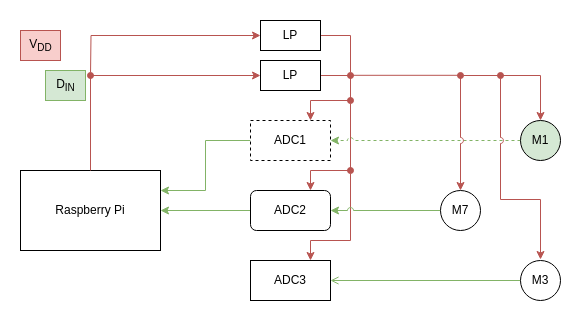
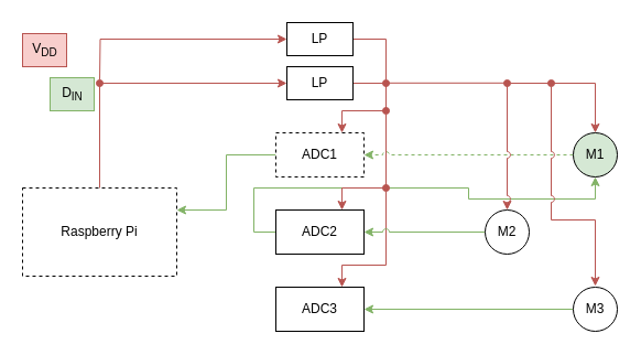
  <mxCell id="0" />
  <mxCell id="1" parent="0" />
  <mxCell id="2" style="edgeStyle=orthogonalEdgeStyle;rounded=0;orthogonalLoop=1;jettySize=auto;html=1;exitX=0;exitY=0.5;exitDx=0;exitDy=0;entryX=1;entryY=0.25;entryDx=0;entryDy=0;fillColor=#d5e8d4;strokeColor=#82b366;" edge="1" parent="1" source="4" target="17"><mxGeometry relative="1" as="geometry" /></mxCell>
  <mxCell id="3" style="edgeStyle=orthogonalEdgeStyle;rounded=0;orthogonalLoop=1;jettySize=auto;html=1;exitX=0.75;exitY=0;exitDx=0;exitDy=0;entryX=1;entryY=0.5;entryDx=0;entryDy=0;endArrow=none;endFill=0;startArrow=classic;startFill=1;fillColor=#f8cecc;strokeColor=#b85450;" edge="1" parent="1" source="4" target="22"><mxGeometry relative="1" as="geometry"><Array as="points"><mxPoint x="310" y="100" /><mxPoint x="350" y="100" /><mxPoint x="350" y="75" /></Array></mxGeometry></mxCell>
  <mxCell id="4" value="ADC1" style="rounded=0;whiteSpace=wrap;html=1;dashed=1;" vertex="1" parent="1"><mxGeometry x="250" y="120" width="80" height="40" as="geometry" /></mxCell>
- <mxCell id="5" style="edgeStyle=orthogonalEdgeStyle;rounded=0;orthogonalLoop=1;jettySize=auto;html=1;exitX=0;exitY=0.5;exitDx=0;exitDy=0;entryX=1;entryY=0.5;entryDx=0;entryDy=0;fillColor=#d5e8d4;strokeColor=#82b366;" edge="1" parent="1" source="7" target="17"><mxGeometry relative="1" as="geometry" /></mxCell>
+ <mxCell id="5" style="edgeStyle=orthogonalEdgeStyle;rounded=0;orthogonalLoop=1;jettySize=auto;html=1;exitX=0;exitY=0.5;exitDx=0;exitDy=0;fillColor=#d5e8d4;strokeColor=#82b366;" edge="1" parent="1" source="7" target="12"><mxGeometry relative="1" as="geometry" /></mxCell>
  <mxCell id="6" style="edgeStyle=orthogonalEdgeStyle;rounded=0;orthogonalLoop=1;jettySize=auto;html=1;exitX=0.75;exitY=0;exitDx=0;exitDy=0;endArrow=oval;endFill=1;jumpStyle=arc;startArrow=classic;startFill=1;fillColor=#f8cecc;strokeColor=#b85450;" edge="1" parent="1" source="7"><mxGeometry relative="1" as="geometry"><mxPoint x="350" y="100" as="targetPoint" /><Array as="points"><mxPoint x="310" y="170" /><mxPoint x="350" y="170" /></Array></mxGeometry></mxCell>
- <mxCell id="7" value="ADC2" style="whiteSpace=wrap;html=1;rounded=1;" vertex="1" parent="1"><mxGeometry x="250" y="190" width="80" height="40" as="geometry" /></mxCell>
+ <mxCell id="7" value="ADC2" style="rounded=0;whiteSpace=wrap;html=1;" vertex="1" parent="1"><mxGeometry x="250" y="190" width="80" height="40" as="geometry" /></mxCell>
  <mxCell id="8" style="edgeStyle=orthogonalEdgeStyle;rounded=0;orthogonalLoop=1;jettySize=auto;html=1;exitX=0.75;exitY=0;exitDx=0;exitDy=0;endArrow=oval;endFill=1;jumpStyle=arc;startArrow=classic;startFill=1;fillColor=#f8cecc;strokeColor=#b85450;" edge="1" parent="1" source="9"><mxGeometry relative="1" as="geometry"><mxPoint x="350" y="170" as="targetPoint" /><Array as="points"><mxPoint x="310" y="240" /><mxPoint x="350" y="240" /></Array></mxGeometry></mxCell>
  <mxCell id="9" value="ADC3" style="rounded=0;whiteSpace=wrap;html=1;" vertex="1" parent="1"><mxGeometry x="250" y="260" width="80" height="40" as="geometry" /></mxCell>
  <mxCell id="10" style="edgeStyle=orthogonalEdgeStyle;rounded=0;orthogonalLoop=1;jettySize=auto;html=1;exitX=0;exitY=0.5;exitDx=0;exitDy=0;entryX=1;entryY=0.5;entryDx=0;entryDy=0;jumpStyle=arc;fillColor=#d5e8d4;strokeColor=#82b366;dashed=1;" edge="1" parent="1" source="12" target="4"><mxGeometry relative="1" as="geometry" /></mxCell>
  <mxCell id="11" style="edgeStyle=orthogonalEdgeStyle;rounded=0;jumpStyle=arc;orthogonalLoop=1;jettySize=auto;html=1;startArrow=classic;startFill=1;endArrow=oval;endFill=1;exitX=0.5;exitY=0;exitDx=0;exitDy=0;fillColor=#f8cecc;strokeColor=#b85450;" edge="1" parent="1" source="12"><mxGeometry relative="1" as="geometry"><mxPoint x="460" y="75" as="targetPoint" /><mxPoint x="540" y="110" as="sourcePoint" /><Array as="points"><mxPoint x="540" y="75" /></Array></mxGeometry></mxCell>
  <mxCell id="12" value="M1" style="ellipse;whiteSpace=wrap;html=1;aspect=fixed;fillColor=#d5e8d4;" vertex="1" parent="1"><mxGeometry x="520" y="120" width="40" height="40" as="geometry" /></mxCell>
- <mxCell id="13" style="edgeStyle=orthogonalEdgeStyle;rounded=0;orthogonalLoop=1;jettySize=auto;html=1;exitX=0;exitY=0.5;exitDx=0;exitDy=0;entryX=1;entryY=0.5;entryDx=0;entryDy=0;jumpStyle=arc;fillColor=#d5e8d4;strokeColor=#82b366;endArrow=open;" edge="1" parent="1" source="14" target="9"><mxGeometry relative="1" as="geometry" /></mxCell>
+ <mxCell id="13" style="edgeStyle=orthogonalEdgeStyle;rounded=0;orthogonalLoop=1;jettySize=auto;html=1;exitX=0;exitY=0.5;exitDx=0;exitDy=0;entryX=1;entryY=0.5;entryDx=0;entryDy=0;jumpStyle=arc;fillColor=#d5e8d4;strokeColor=#82b366;" edge="1" parent="1" source="14" target="9"><mxGeometry relative="1" as="geometry" /></mxCell>
  <mxCell id="14" value="M3" style="ellipse;whiteSpace=wrap;html=1;aspect=fixed;" vertex="1" parent="1"><mxGeometry x="520" y="260" width="40" height="40" as="geometry" /></mxCell>
  <mxCell id="15" style="edgeStyle=orthogonalEdgeStyle;rounded=0;orthogonalLoop=1;jettySize=auto;html=1;jumpStyle=arc;fillColor=#d5e8d4;strokeColor=#82b366;" edge="1" parent="1" source="16" target="7"><mxGeometry relative="1" as="geometry" /></mxCell>
- <mxCell id="16" value="M7" style="ellipse;whiteSpace=wrap;html=1;aspect=fixed;" vertex="1" parent="1"><mxGeometry x="440" y="190" width="40" height="40" as="geometry" /></mxCell>
- <mxCell id="17" value="Raspberry Pi" style="rounded=0;whiteSpace=wrap;html=1;" vertex="1" parent="1"><mxGeometry x="20" y="170" width="140" height="80" as="geometry" /></mxCell>
+ <mxCell id="16" value="M2" style="ellipse;whiteSpace=wrap;html=1;aspect=fixed;" vertex="1" parent="1"><mxGeometry x="440" y="190" width="40" height="40" as="geometry" /></mxCell>
+ <mxCell id="17" value="Raspberry Pi" style="rounded=0;whiteSpace=wrap;html=1;dashed=1;" vertex="1" parent="1"><mxGeometry x="20" y="170" width="140" height="80" as="geometry" /></mxCell>
  <mxCell id="18" style="edgeStyle=orthogonalEdgeStyle;rounded=0;jumpStyle=arc;orthogonalLoop=1;jettySize=auto;html=1;exitX=0;exitY=0.5;exitDx=0;exitDy=0;endArrow=oval;endFill=1;startArrow=classic;startFill=1;fillColor=#f8cecc;strokeColor=#b85450;" edge="1" parent="1" source="20"><mxGeometry relative="1" as="geometry"><mxPoint x="90" y="75" as="targetPoint" /><mxPoint x="260" y="40" as="sourcePoint" /></mxGeometry></mxCell>
  <mxCell id="19" style="edgeStyle=orthogonalEdgeStyle;rounded=0;jumpStyle=arc;orthogonalLoop=1;jettySize=auto;html=1;exitX=1;exitY=0.5;exitDx=0;exitDy=0;startArrow=none;startFill=0;endArrow=oval;endFill=1;fillColor=#f8cecc;strokeColor=#b85450;" edge="1" parent="1" source="20"><mxGeometry relative="1" as="geometry"><mxPoint x="350" y="75" as="targetPoint" /><mxPoint x="320" y="40" as="sourcePoint" /><Array as="points"><mxPoint x="350" y="35" /></Array></mxGeometry></mxCell>
  <mxCell id="20" value="LP" style="rounded=0;whiteSpace=wrap;html=1;" vertex="1" parent="1"><mxGeometry x="260" y="20" width="60" height="30" as="geometry" /></mxCell>
  <mxCell id="21" style="edgeStyle=orthogonalEdgeStyle;rounded=0;jumpStyle=arc;orthogonalLoop=1;jettySize=auto;html=1;entryX=0.5;entryY=0;entryDx=0;entryDy=0;endArrow=none;endFill=0;startArrow=classic;startFill=1;fillColor=#f8cecc;strokeColor=#b85450;" edge="1" parent="1" source="22" target="17"><mxGeometry relative="1" as="geometry"><Array as="points"><mxPoint x="90" y="75" /></Array></mxGeometry></mxCell>
  <mxCell id="22" value="LP" style="rounded=0;whiteSpace=wrap;html=1;" vertex="1" parent="1"><mxGeometry x="260" y="60" width="60" height="30" as="geometry" /></mxCell>
  <mxCell id="23" value="" style="endArrow=none;html=1;fillColor=#f8cecc;strokeColor=#b85450;" edge="1" parent="1"><mxGeometry width="50" height="50" relative="1" as="geometry"><mxPoint x="460" y="74.8" as="sourcePoint" /><mxPoint x="350" y="74.8" as="targetPoint" /></mxGeometry></mxCell>
  <mxCell id="24" value="" style="endArrow=classic;html=1;entryX=0.5;entryY=0;entryDx=0;entryDy=0;jumpStyle=arc;fillColor=#f8cecc;strokeColor=#b85450;" edge="1" parent="1" target="16"><mxGeometry width="50" height="50" relative="1" as="geometry"><mxPoint x="460" y="76" as="sourcePoint" /><mxPoint x="350" y="116" as="targetPoint" /></mxGeometry></mxCell>
  <mxCell id="25" value="" style="endArrow=classic;html=1;entryX=0.5;entryY=0;entryDx=0;entryDy=0;rounded=0;startArrow=oval;startFill=1;jumpStyle=arc;fillColor=#f8cecc;strokeColor=#b85450;" edge="1" parent="1"><mxGeometry width="50" height="50" relative="1" as="geometry"><mxPoint x="500" y="75" as="sourcePoint" /><mxPoint x="540" y="259" as="targetPoint" /><Array as="points"><mxPoint x="500" y="159" /><mxPoint x="500" y="199" /><mxPoint x="540" y="199" /></Array></mxGeometry></mxCell>
  <mxCell id="26" value="V&lt;sub&gt;DD&lt;/sub&gt;" style="text;html=1;align=center;verticalAlign=middle;resizable=0;points=[];autosize=1;rotation=0;fillColor=#f8cecc;strokeColor=#b85450;" vertex="1" parent="1"><mxGeometry x="20" y="30" width="40" height="30" as="geometry" /></mxCell>
  <mxCell id="27" value="D&lt;sub&gt;IN&lt;/sub&gt;" style="text;html=1;align=center;verticalAlign=middle;resizable=0;points=[];autosize=1;fillColor=#d5e8d4;strokeColor=#82b366;" vertex="1" parent="1"><mxGeometry x="45" y="70" width="40" height="30" as="geometry" /></mxCell>
